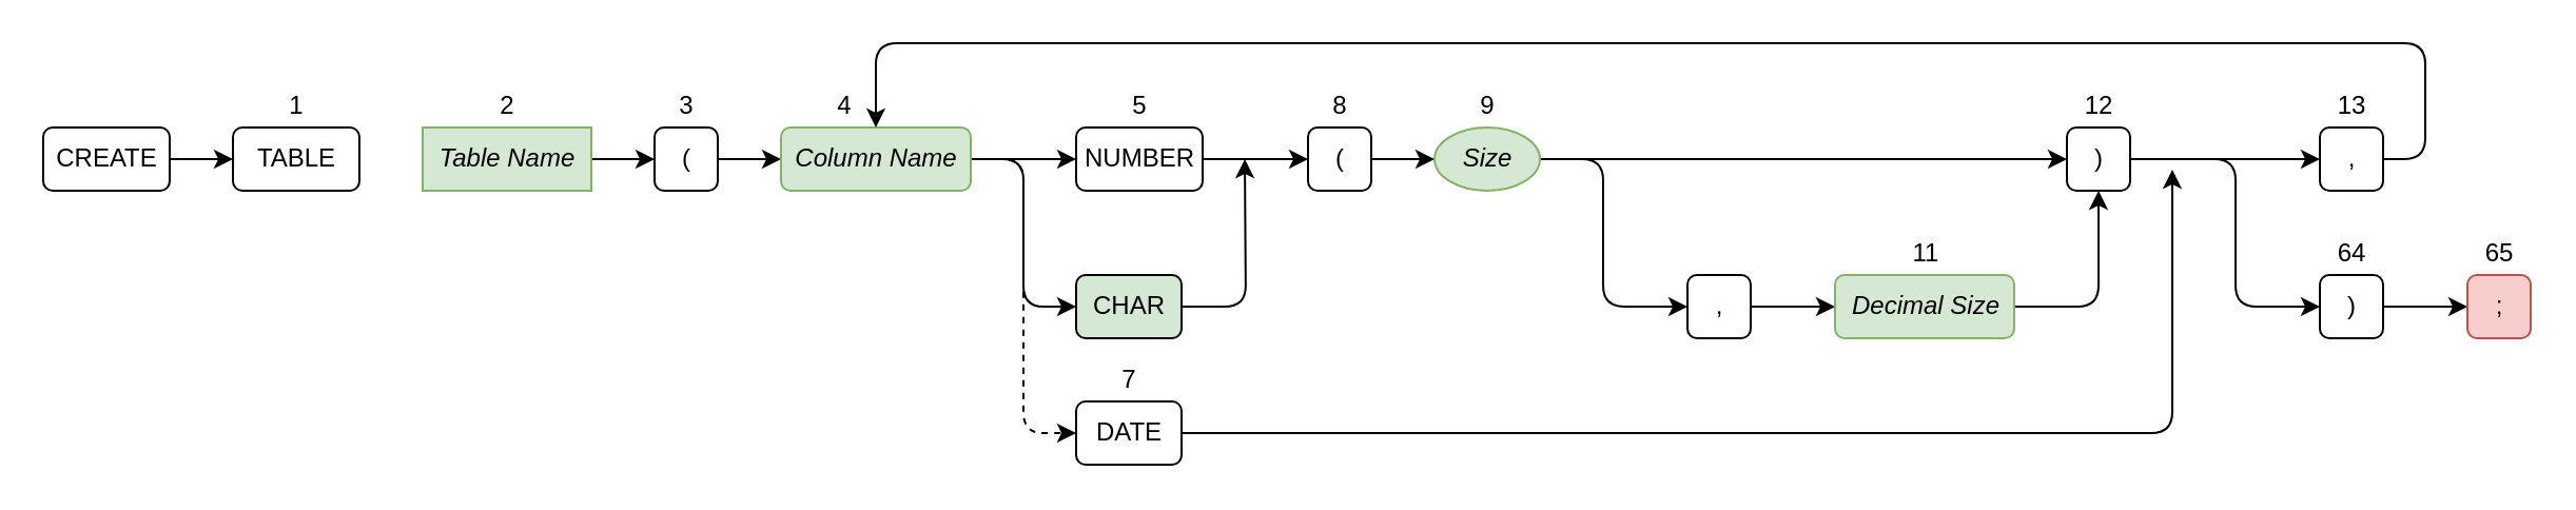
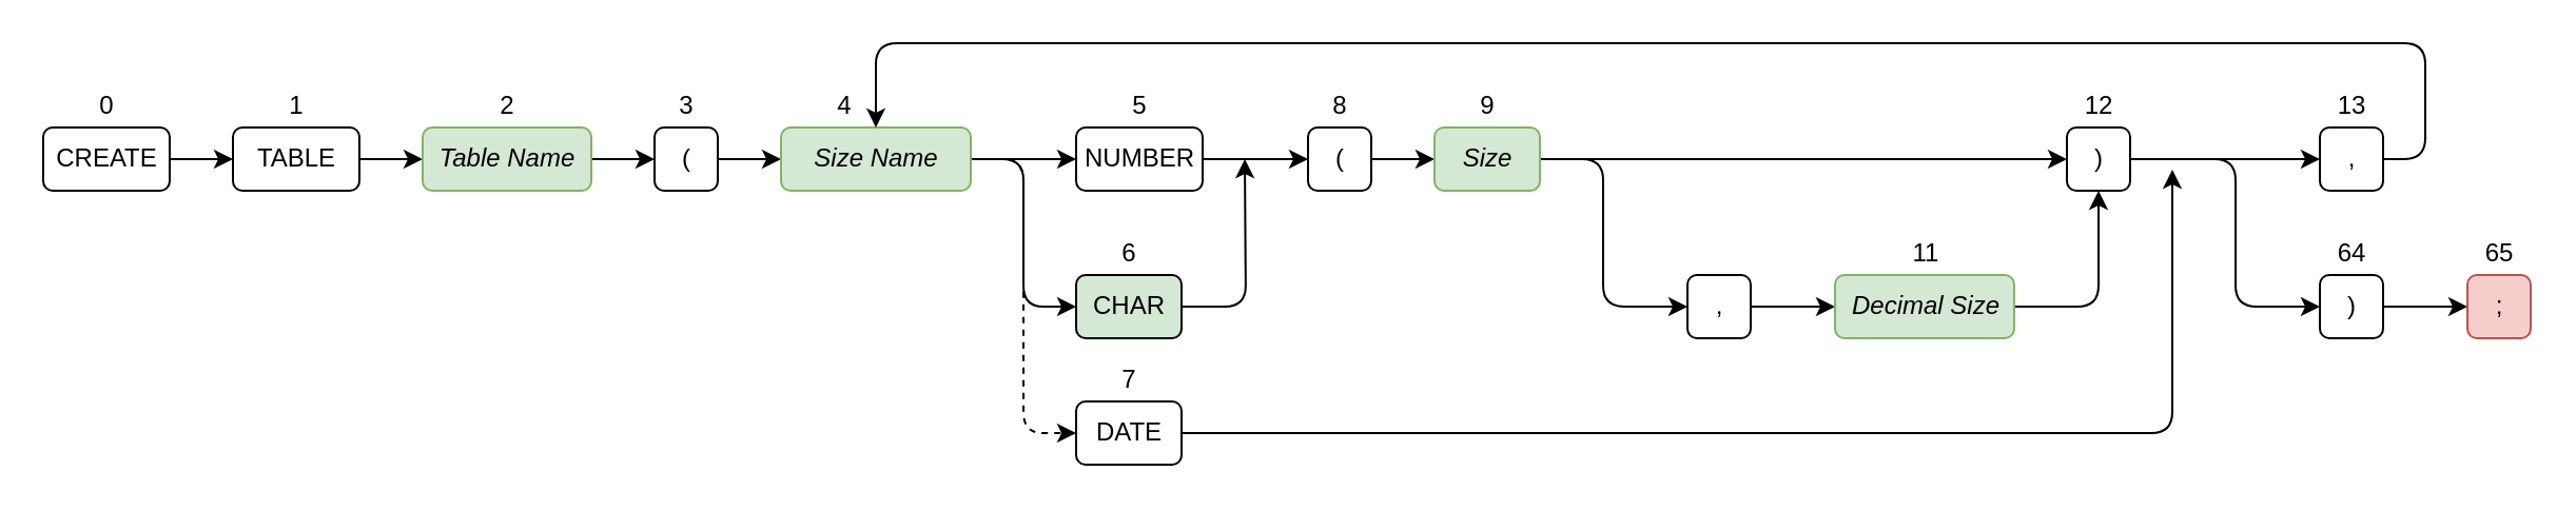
  <mxCell id="0" />
  <mxCell id="1" parent="0" />
  <mxCell id="2" style="edgeStyle=orthogonalEdgeStyle;orthogonalLoop=1;jettySize=auto;html=1;exitX=1;exitY=0.5;exitDx=0;exitDy=0;entryX=0;entryY=0.5;entryDx=0;entryDy=0;" parent="1" source="3" target="6" edge="1"><mxGeometry relative="1" as="geometry" /></mxCell>
  <mxCell id="3" value="CREATE" style="html=1;rounded=1;" parent="1" vertex="1"><mxGeometry x="20" y="60" width="60" height="30" as="geometry" /></mxCell>
+ <mxCell id="4" value="0" style="text;html=1;align=center;verticalAlign=middle;resizable=0;points=[];autosize=1;rounded=1;" parent="1" vertex="1"><mxGeometry x="40" y="40" width="20" height="20" as="geometry" /></mxCell>
+ <mxCell id="5" style="edgeStyle=orthogonalEdgeStyle;orthogonalLoop=1;jettySize=auto;html=1;exitX=1;exitY=0.5;exitDx=0;exitDy=0;entryX=0;entryY=0.5;entryDx=0;entryDy=0;" parent="1" source="6" target="9" edge="1"><mxGeometry relative="1" as="geometry" /></mxCell>
  <mxCell id="6" value="TABLE" style="html=1;rounded=1;" parent="1" vertex="1"><mxGeometry x="110" y="60" width="60" height="30" as="geometry" /></mxCell>
  <mxCell id="7" value="1" style="text;html=1;align=center;verticalAlign=middle;resizable=0;points=[];autosize=1;rounded=1;" parent="1" vertex="1"><mxGeometry x="130" y="40" width="20" height="20" as="geometry" /></mxCell>
  <mxCell id="8" style="edgeStyle=orthogonalEdgeStyle;orthogonalLoop=1;jettySize=auto;html=1;exitX=1;exitY=0.5;exitDx=0;exitDy=0;entryX=0;entryY=0.5;entryDx=0;entryDy=0;" parent="1" source="9" target="12" edge="1"><mxGeometry relative="1" as="geometry" /></mxCell>
- <mxCell id="9" value="&lt;i&gt;Table Name&lt;/i&gt;" style="html=1;fillColor=#d5e8d4;strokeColor=#82b366;rounded=0;" parent="1" vertex="1"><mxGeometry x="200" y="60" width="80" height="30" as="geometry" /></mxCell>
+ <mxCell id="9" value="&lt;i&gt;Table Name&lt;/i&gt;" style="html=1;fillColor=#d5e8d4;strokeColor=#82b366;rounded=1;" parent="1" vertex="1"><mxGeometry x="200" y="60" width="80" height="30" as="geometry" /></mxCell>
  <mxCell id="10" value="2" style="text;html=1;align=center;verticalAlign=middle;resizable=0;points=[];autosize=1;rounded=1;" parent="1" vertex="1"><mxGeometry x="230" y="40" width="20" height="20" as="geometry" /></mxCell>
  <mxCell id="11" style="edgeStyle=orthogonalEdgeStyle;orthogonalLoop=1;jettySize=auto;html=1;exitX=1;exitY=0.5;exitDx=0;exitDy=0;entryX=0;entryY=0.5;entryDx=0;entryDy=0;" parent="1" source="12" target="17" edge="1"><mxGeometry relative="1" as="geometry" /></mxCell>
  <mxCell id="12" value="(" style="html=1;rounded=1;" parent="1" vertex="1"><mxGeometry x="310" y="60" width="30" height="30" as="geometry" /></mxCell>
  <mxCell id="13" value="3" style="text;html=1;align=center;verticalAlign=middle;resizable=0;points=[];autosize=1;rounded=1;" parent="1" vertex="1"><mxGeometry x="315" y="40" width="20" height="20" as="geometry" /></mxCell>
  <mxCell id="14" style="edgeStyle=orthogonalEdgeStyle;orthogonalLoop=1;jettySize=auto;html=1;exitX=1;exitY=0.5;exitDx=0;exitDy=0;entryX=0;entryY=0.5;entryDx=0;entryDy=0;" parent="1" source="17" target="20" edge="1"><mxGeometry relative="1" as="geometry" /></mxCell>
  <mxCell id="15" style="edgeStyle=orthogonalEdgeStyle;orthogonalLoop=1;jettySize=auto;html=1;exitX=1;exitY=0.5;exitDx=0;exitDy=0;entryX=0;entryY=0.5;entryDx=0;entryDy=0;" parent="1" source="17" target="23" edge="1"><mxGeometry relative="1" as="geometry" /></mxCell>
  <mxCell id="16" style="edgeStyle=orthogonalEdgeStyle;rounded=1;orthogonalLoop=1;jettySize=auto;html=1;exitX=1;exitY=0.5;exitDx=0;exitDy=0;entryX=0;entryY=0.5;entryDx=0;entryDy=0;dashed=1;" edge="1" parent="1" source="17" target="50"><mxGeometry relative="1" as="geometry" /></mxCell>
- <mxCell id="17" value="&lt;i&gt;Column Name&lt;/i&gt;" style="html=1;fillColor=#d5e8d4;strokeColor=#82b366;rounded=1;" parent="1" vertex="1"><mxGeometry x="370" y="60" width="90" height="30" as="geometry" /></mxCell>
+ <mxCell id="17" value="&lt;i&gt;Size Name&lt;/i&gt;" style="html=1;fillColor=#d5e8d4;strokeColor=#82b366;rounded=1;" parent="1" vertex="1"><mxGeometry x="370" y="60" width="90" height="30" as="geometry" /></mxCell>
  <mxCell id="18" value="4" style="text;html=1;align=center;verticalAlign=middle;resizable=0;points=[];autosize=1;rounded=1;" parent="1" vertex="1"><mxGeometry x="390" y="40" width="20" height="20" as="geometry" /></mxCell>
  <mxCell id="19" style="edgeStyle=orthogonalEdgeStyle;orthogonalLoop=1;jettySize=auto;html=1;exitX=1;exitY=0.5;exitDx=0;exitDy=0;entryX=0;entryY=0.5;entryDx=0;entryDy=0;" parent="1" source="20" target="26" edge="1"><mxGeometry relative="1" as="geometry" /></mxCell>
  <mxCell id="20" value="NUMBER" style="html=1;rounded=1;" parent="1" vertex="1"><mxGeometry x="510" y="60" width="60" height="30" as="geometry" /></mxCell>
  <mxCell id="21" value="5" style="text;html=1;align=center;verticalAlign=middle;resizable=0;points=[];autosize=1;rounded=1;" parent="1" vertex="1"><mxGeometry x="530" y="40" width="20" height="20" as="geometry" /></mxCell>
  <mxCell id="22" style="edgeStyle=orthogonalEdgeStyle;orthogonalLoop=1;jettySize=auto;html=1;exitX=1;exitY=0.5;exitDx=0;exitDy=0;" parent="1" source="23" edge="1"><mxGeometry relative="1" as="geometry"><mxPoint x="590" y="75" as="targetPoint" /></mxGeometry></mxCell>
  <mxCell id="23" value="CHAR" style="html=1;rounded=1;fillColor=#d5e8d4;" parent="1" vertex="1"><mxGeometry x="510" y="130" width="50" height="30" as="geometry" /></mxCell>
+ <mxCell id="24" value="6" style="text;html=1;align=center;verticalAlign=middle;resizable=0;points=[];autosize=1;rounded=1;" parent="1" vertex="1"><mxGeometry x="525" y="110" width="20" height="20" as="geometry" /></mxCell>
  <mxCell id="25" style="edgeStyle=orthogonalEdgeStyle;orthogonalLoop=1;jettySize=auto;html=1;exitX=1;exitY=0.5;exitDx=0;exitDy=0;entryX=0;entryY=0.5;entryDx=0;entryDy=0;" parent="1" source="26" target="30" edge="1"><mxGeometry relative="1" as="geometry"><mxPoint x="720" y="75" as="targetPoint" /></mxGeometry></mxCell>
  <mxCell id="26" value="(" style="html=1;rounded=1;" parent="1" vertex="1"><mxGeometry x="620" y="60" width="30" height="30" as="geometry" /></mxCell>
  <mxCell id="27" value="7" style="text;html=1;align=center;verticalAlign=middle;resizable=0;points=[];autosize=1;rounded=1;" parent="1" vertex="1"><mxGeometry x="525" y="170" width="20" height="20" as="geometry" /></mxCell>
  <mxCell id="28" style="edgeStyle=orthogonalEdgeStyle;orthogonalLoop=1;jettySize=auto;html=1;exitX=1;exitY=0.5;exitDx=0;exitDy=0;entryX=0;entryY=0.5;entryDx=0;entryDy=0;" parent="1" source="30" target="33" edge="1"><mxGeometry relative="1" as="geometry" /></mxCell>
  <mxCell id="29" style="edgeStyle=orthogonalEdgeStyle;rounded=1;orthogonalLoop=1;jettySize=auto;html=1;exitX=1;exitY=0.5;exitDx=0;exitDy=0;entryX=0;entryY=0.5;entryDx=0;entryDy=0;" edge="1" parent="1" source="30" target="44"><mxGeometry relative="1" as="geometry"><mxPoint x="730" y="200" as="targetPoint" /><Array as="points"><mxPoint x="760" y="75" /><mxPoint x="760" y="145" /></Array></mxGeometry></mxCell>
- <mxCell id="30" value="&lt;i&gt;Size&lt;/i&gt;" style="ellipse;html=1;fillColor=#d5e8d4;strokeColor=#82b366;" parent="1" vertex="1"><mxGeometry x="680" y="60" width="50" height="30" as="geometry" /></mxCell>
+ <mxCell id="30" value="&lt;i&gt;Size&lt;/i&gt;" style="html=1;fillColor=#d5e8d4;strokeColor=#82b366;rounded=1;" parent="1" vertex="1"><mxGeometry x="680" y="60" width="50" height="30" as="geometry" /></mxCell>
  <mxCell id="31" style="edgeStyle=orthogonalEdgeStyle;orthogonalLoop=1;jettySize=auto;html=1;exitX=1;exitY=0.5;exitDx=0;exitDy=0;entryX=0;entryY=0.5;entryDx=0;entryDy=0;" parent="1" source="33" target="36" edge="1"><mxGeometry relative="1" as="geometry" /></mxCell>
  <mxCell id="32" style="edgeStyle=orthogonalEdgeStyle;orthogonalLoop=1;jettySize=auto;html=1;exitX=1;exitY=0.5;exitDx=0;exitDy=0;entryX=0;entryY=0.5;entryDx=0;entryDy=0;" parent="1" source="33" target="38" edge="1"><mxGeometry relative="1" as="geometry"><Array as="points"><mxPoint x="1060" y="75" /><mxPoint x="1060" y="145" /></Array></mxGeometry></mxCell>
  <mxCell id="33" value=")" style="html=1;rounded=1;" parent="1" vertex="1"><mxGeometry x="980" y="60" width="30" height="30" as="geometry" /></mxCell>
  <mxCell id="34" value="9" style="text;html=1;align=center;verticalAlign=middle;resizable=0;points=[];autosize=1;rounded=1;" parent="1" vertex="1"><mxGeometry x="695" y="40" width="20" height="20" as="geometry" /></mxCell>
  <mxCell id="35" style="edgeStyle=orthogonalEdgeStyle;orthogonalLoop=1;jettySize=auto;html=1;exitX=1;exitY=0.5;exitDx=0;exitDy=0;entryX=0.5;entryY=0;entryDx=0;entryDy=0;" parent="1" source="36" target="17" edge="1"><mxGeometry relative="1" as="geometry"><mxPoint x="460" y="40" as="targetPoint" /><Array as="points"><mxPoint x="1150" y="75" /><mxPoint x="1150" y="20" /><mxPoint x="415" y="20" /></Array></mxGeometry></mxCell>
  <mxCell id="36" value="," style="html=1;rounded=1;" parent="1" vertex="1"><mxGeometry x="1100" y="60" width="30" height="30" as="geometry" /></mxCell>
  <mxCell id="37" style="edgeStyle=orthogonalEdgeStyle;orthogonalLoop=1;jettySize=auto;html=1;exitX=1;exitY=0.5;exitDx=0;exitDy=0;entryX=0;entryY=0.5;entryDx=0;entryDy=0;" parent="1" source="38" target="40" edge="1"><mxGeometry relative="1" as="geometry" /></mxCell>
  <mxCell id="38" value=")" style="html=1;rounded=1;" parent="1" vertex="1"><mxGeometry x="1100" y="130" width="30" height="30" as="geometry" /></mxCell>
  <mxCell id="39" value="11" style="text;html=1;align=center;verticalAlign=middle;resizable=0;points=[];autosize=1;rounded=1;" parent="1" vertex="1"><mxGeometry x="897.5" y="110" width="30" height="20" as="geometry" /></mxCell>
  <mxCell id="40" value=";" style="html=1;fillColor=#f8cecc;strokeColor=#b85450;rounded=1;" parent="1" vertex="1"><mxGeometry x="1170" y="130" width="30" height="30" as="geometry" /></mxCell>
  <mxCell id="41" value="12" style="text;html=1;align=center;verticalAlign=middle;resizable=0;points=[];autosize=1;rounded=1;" parent="1" vertex="1"><mxGeometry x="980" y="40" width="30" height="20" as="geometry" /></mxCell>
  <mxCell id="42" value="8" style="text;html=1;align=center;verticalAlign=middle;resizable=0;points=[];autosize=1;rounded=1;" parent="1" vertex="1"><mxGeometry x="625" y="40" width="20" height="20" as="geometry" /></mxCell>
  <mxCell id="43" style="edgeStyle=orthogonalEdgeStyle;rounded=1;orthogonalLoop=1;jettySize=auto;html=1;exitX=1;exitY=0.5;exitDx=0;exitDy=0;entryX=0;entryY=0.5;entryDx=0;entryDy=0;" edge="1" parent="1" source="44" target="46"><mxGeometry relative="1" as="geometry" /></mxCell>
  <mxCell id="44" value="," style="html=1;rounded=1;" vertex="1" parent="1"><mxGeometry x="800" y="130" width="30" height="30" as="geometry" /></mxCell>
  <mxCell id="45" style="edgeStyle=orthogonalEdgeStyle;rounded=1;orthogonalLoop=1;jettySize=auto;html=1;exitX=1;exitY=0.5;exitDx=0;exitDy=0;entryX=0.5;entryY=1;entryDx=0;entryDy=0;" edge="1" parent="1" source="46" target="33"><mxGeometry relative="1" as="geometry" /></mxCell>
  <mxCell id="46" value="&lt;i&gt;Decimal Size&lt;/i&gt;" style="html=1;fillColor=#d5e8d4;strokeColor=#82b366;rounded=1;" vertex="1" parent="1"><mxGeometry x="870" y="130" width="85" height="30" as="geometry" /></mxCell>
  <mxCell id="47" value="13" style="text;html=1;align=center;verticalAlign=middle;resizable=0;points=[];autosize=1;rounded=1;" vertex="1" parent="1"><mxGeometry x="1100" y="40" width="30" height="20" as="geometry" /></mxCell>
  <mxCell id="48" value="64" style="text;html=1;align=center;verticalAlign=middle;resizable=0;points=[];autosize=1;rounded=1;" vertex="1" parent="1"><mxGeometry x="1100" y="110" width="30" height="20" as="geometry" /></mxCell>
  <mxCell id="49" style="edgeStyle=orthogonalEdgeStyle;rounded=1;orthogonalLoop=1;jettySize=auto;html=1;exitX=1;exitY=0.5;exitDx=0;exitDy=0;" edge="1" parent="1" source="50"><mxGeometry relative="1" as="geometry"><mxPoint x="1030" y="80" as="targetPoint" /><Array as="points"><mxPoint x="1030" y="205" /><mxPoint x="1030" y="80" /></Array></mxGeometry></mxCell>
  <mxCell id="50" value="DATE" style="html=1;rounded=1;" vertex="1" parent="1"><mxGeometry x="510" y="190" width="50" height="30" as="geometry" /></mxCell>
  <mxCell id="51" value="65" style="text;html=1;align=center;verticalAlign=middle;resizable=0;points=[];autosize=1;rounded=1;" vertex="1" parent="1"><mxGeometry x="1170" y="110" width="30" height="20" as="geometry" /></mxCell>
